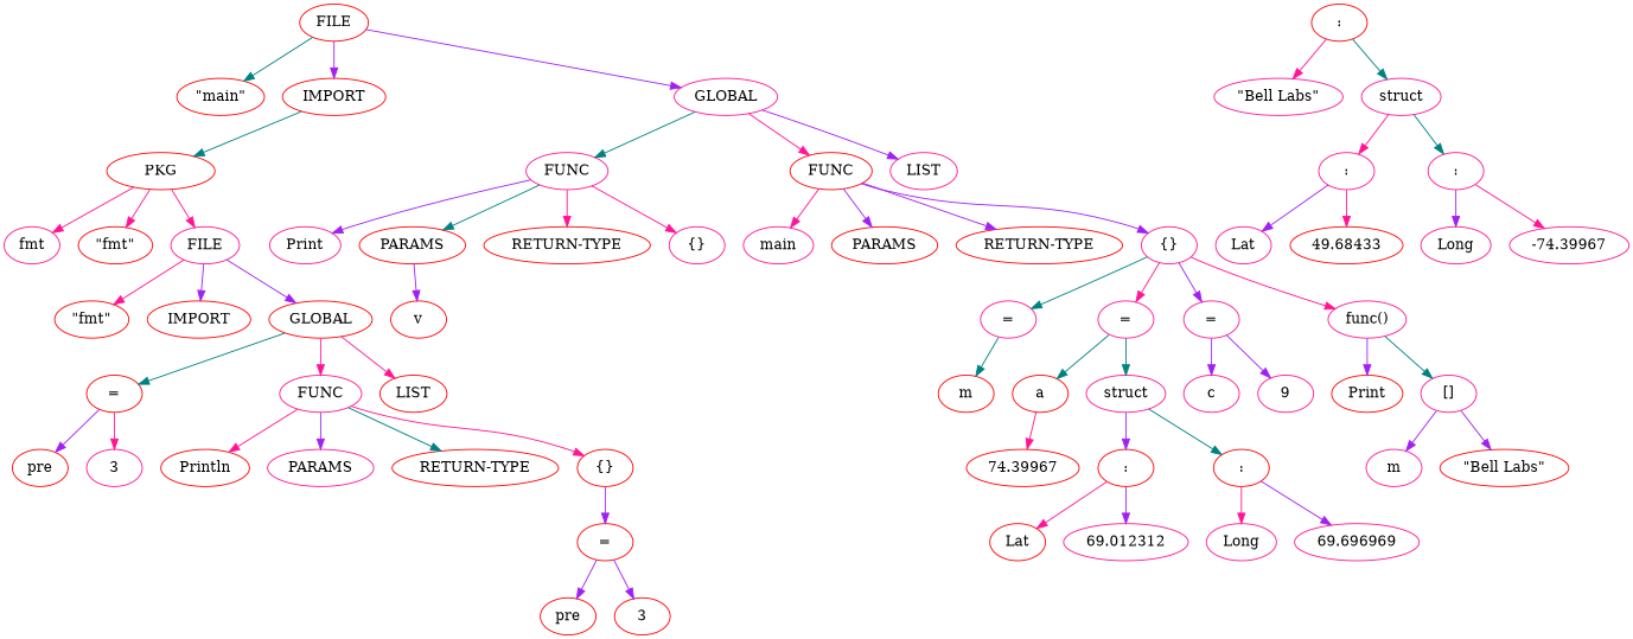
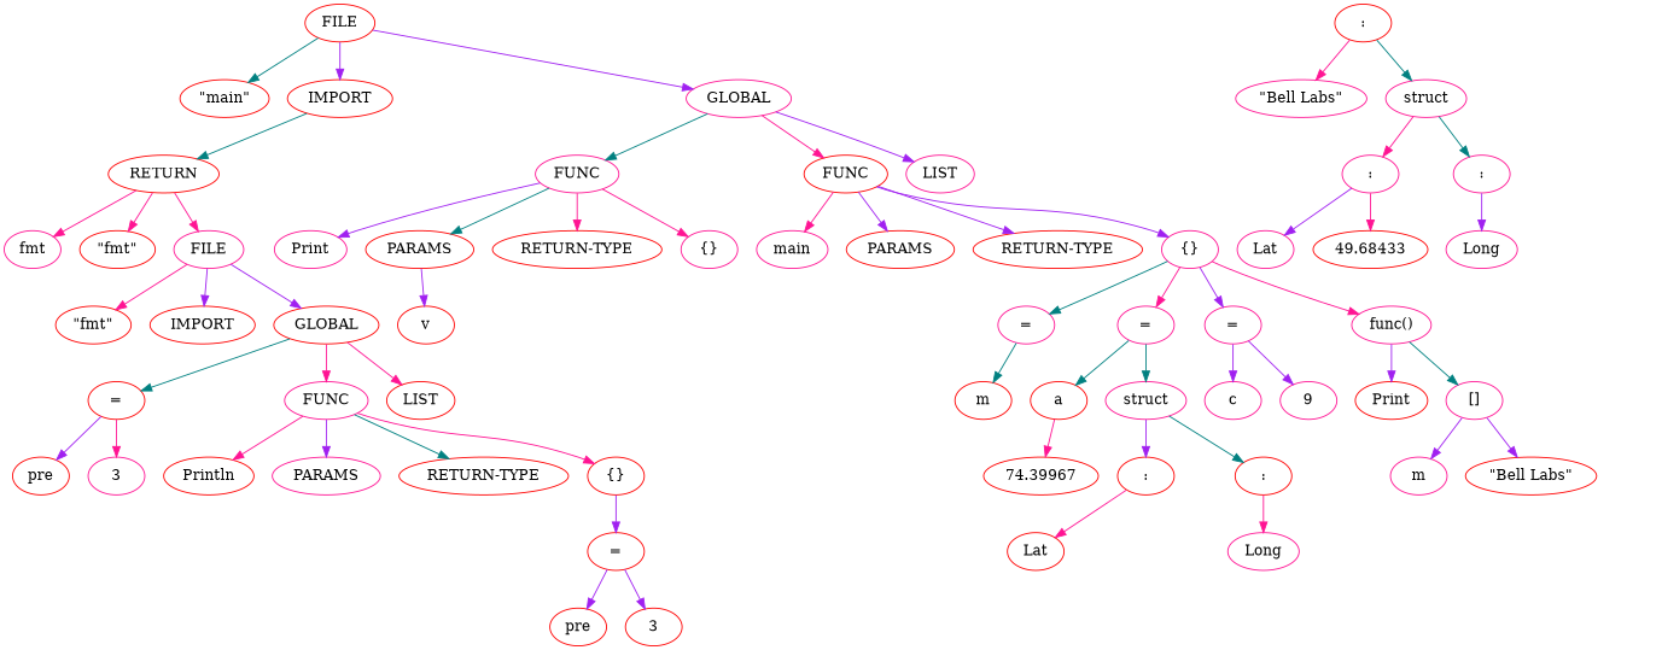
  digraph {
    node [color=red]
    edge [color=purple]
    n1 [label=FILE]
    n2 [label="\"main\""]
    n3 [label=IMPORT]
    n4 [color=deeppink label=GLOBAL]
-   n5 [label=PKG]
+   n5 [label=RETURN]
    n6 [color=deeppink label=FUNC]
    n7 [label=FUNC]
    n8 [color=deeppink label=LIST]
    n9 [color=deeppink label=fmt]
    n10 [label="\"fmt\""]
    n11 [color=deeppink label=FILE]
    n12 [label="\"fmt\""]
    n13 [label=IMPORT]
    n14 [label=GLOBAL]
    n15 [label="="]
    n16 [color=deeppink label=FUNC]
    n17 [label=LIST]
    n18 [label=pre]
    n19 [color=deeppink label=3]
    n20 [label=Println]
    n21 [color=deeppink label=PARAMS]
    n22 [label="RETURN-TYPE"]
    n23 [label="{}"]
    n24 [label="="]
    n25 [label=pre]
    n26 [label=3]
    n27 [color=deeppink label=Print]
    n28 [label=PARAMS]
    n29 [label="RETURN-TYPE"]
    n30 [color=deeppink label="{}"]
    n31 [color=deeppink label=main]
    n32 [label=PARAMS]
    n33 [label="RETURN-TYPE"]
    n34 [color=deeppink label="{}"]
    n35 [label=v]
    n36 [color=deeppink label="="]
    n37 [color=deeppink label="="]
    n38 [color=deeppink label="="]
    n39 [color=deeppink label="func()"]
    n40 [label=m]
    n41 [label=a]
    n42 [color=deeppink label=struct]
    n43 [color=deeppink label=c]
    n44 [color=deeppink label=9]
    n45 [label=Print]
    n46 [color=deeppink label="[]"]
    n47 [label=":"]
    n48 [color=deeppink label="\"Bell Labs\""]
    n49 [color=deeppink label=struct]
    n50 [color=deeppink label=":"]
    n51 [color=deeppink label=":"]
    n52 [color=deeppink label=Lat]
    n53 [label=49.68433]
    n54 [color=deeppink label=Long]
-   n55 [color=deeppink label=-74.39967]
    n56 [label=74.39967]
    n57 [label=":"]
    n58 [label=":"]
    n59 [label=Lat]
-   n60 [color=deeppink label=69.012312]
    n61 [color=deeppink label=Long]
-   n62 [color=deeppink label=69.696969]
    n63 [color=deeppink label=m]
    n64 [label="\"Bell Labs\""]
    n1 -> n2 [color=teal]
    n1 -> n3
    n1 -> n4
    n3 -> n5 [color=teal]
    n4 -> n6 [color=teal]
    n4 -> n7 [color=deeppink]
    n4 -> n8
    n5 -> n9 [color=deeppink]
    n5 -> n10 [color=deeppink]
    n5 -> n11 [color=deeppink]
    n6 -> n27
    n6 -> n28 [color=teal]
    n6 -> n29 [color=deeppink]
    n6 -> n30 [color=deeppink]
    n7 -> n31 [color=deeppink]
    n7 -> n32
    n7 -> n33
    n7 -> n34
    n11 -> n12 [color=deeppink]
    n11 -> n13
    n11 -> n14
    n14 -> n15 [color=teal]
    n14 -> n16 [color=deeppink]
    n14 -> n17 [color=deeppink]
    n15 -> n18
    n15 -> n19 [color=deeppink]
    n16 -> n20 [color=deeppink]
    n16 -> n21
    n16 -> n22 [color=teal]
    n16 -> n23 [color=deeppink]
    n23 -> n24
    n24 -> n25
    n24 -> n26
    n28 -> n35
    n34 -> n36 [color=teal]
    n34 -> n37 [color=deeppink]
    n34 -> n38
    n34 -> n39 [color=deeppink]
    n36 -> n40 [color=teal]
    n37 -> n41 [color=teal]
    n37 -> n42 [color=teal]
    n38 -> n43
    n38 -> n44
    n39 -> n45
    n39 -> n46 [color=teal]
    n41 -> n56 [color=deeppink]
    n42 -> n57
    n42 -> n58 [color=teal]
    n46 -> n63
    n46 -> n64
    n47 -> n48 [color=deeppink]
    n47 -> n49 [color=teal]
    n49 -> n50 [color=deeppink]
    n49 -> n51 [color=teal]
    n50 -> n52
    n50 -> n53 [color=deeppink]
    n51 -> n54
-   n51 -> n55 [color=deeppink]
    n57 -> n59 [color=deeppink]
-   n57 -> n60
    n58 -> n61 [color=deeppink]
-   n58 -> n62
  }
